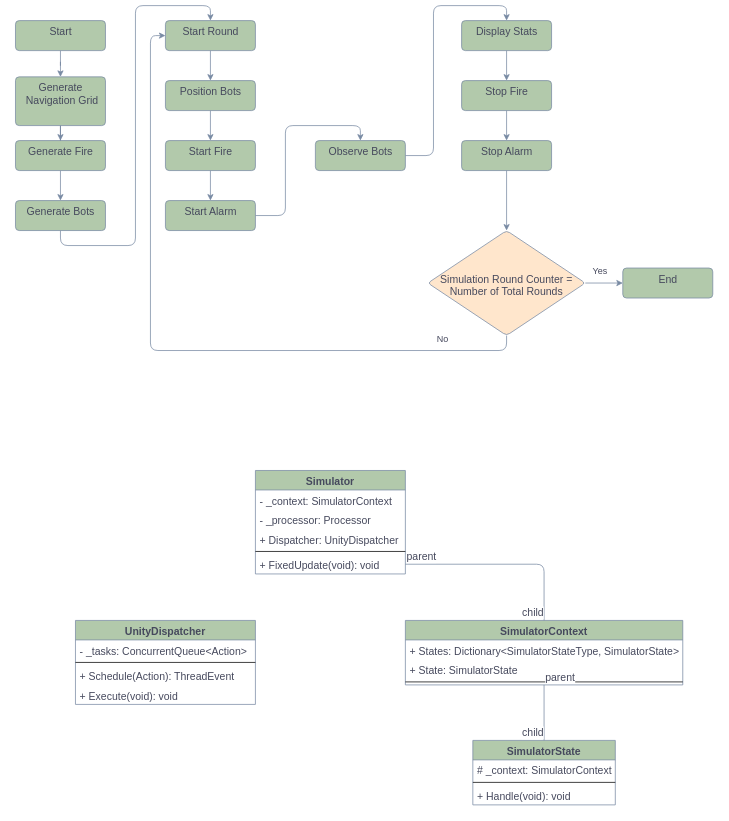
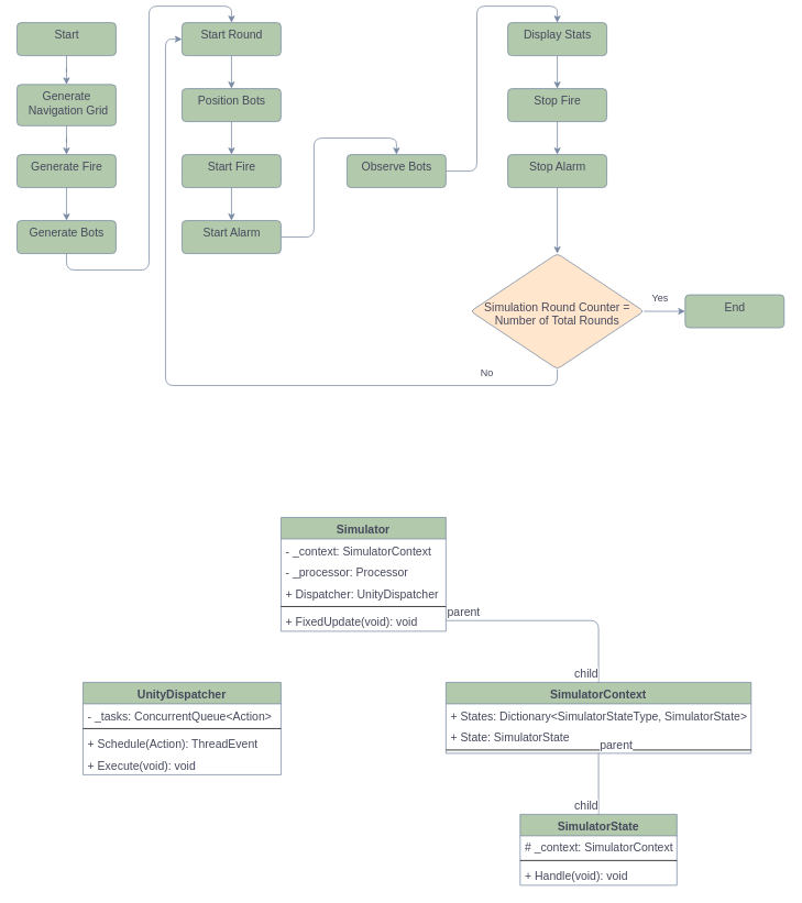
  <mxCell id="0" />
  <mxCell id="1" parent="0" />
  <mxCell id="2" style="edgeStyle=orthogonalEdgeStyle;rounded=0;orthogonalLoop=1;jettySize=auto;html=1;entryX=0.5;entryY=0;entryDx=0;entryDy=0;strokeColor=#788AA3;fontColor=#46495D;" parent="1" source="3" target="29" edge="1"><mxGeometry relative="1" as="geometry" /></mxCell>
  <mxCell id="3" value="Start" style="html=1;align=center;verticalAlign=top;rounded=1;absoluteArcSize=1;arcSize=10;dashed=0;sketch=0;fontSize=14;fontColor=#46495D;strokeColor=#788AA3;fillColor=#B2C9AB;" parent="1" vertex="1"><mxGeometry x="20" y="20" width="120" height="40" as="geometry" /></mxCell>
  <mxCell id="4" style="edgeStyle=orthogonalEdgeStyle;curved=0;rounded=1;sketch=0;orthogonalLoop=1;jettySize=auto;html=1;entryX=0.5;entryY=0;entryDx=0;entryDy=0;fontColor=#46495D;strokeColor=#788AA3;fillColor=#B2C9AB;" parent="1" source="5" target="7" edge="1"><mxGeometry relative="1" as="geometry" /></mxCell>
  <mxCell id="5" value="Generate Fire" style="html=1;align=center;verticalAlign=top;rounded=1;absoluteArcSize=1;arcSize=10;dashed=0;sketch=0;fontSize=14;fontColor=#46495D;strokeColor=#788AA3;fillColor=#B2C9AB;" parent="1" vertex="1"><mxGeometry x="20" y="180" width="120" height="40" as="geometry" /></mxCell>
  <mxCell id="6" style="edgeStyle=orthogonalEdgeStyle;curved=0;rounded=1;sketch=0;orthogonalLoop=1;jettySize=auto;html=1;exitX=0.5;exitY=1;exitDx=0;exitDy=0;fontColor=#46495D;strokeColor=#788AA3;fillColor=#B2C9AB;entryX=0.5;entryY=0;entryDx=0;entryDy=0;" parent="1" source="7" target="31" edge="1"><mxGeometry relative="1" as="geometry"><mxPoint x="180" y="-10" as="targetPoint" /></mxGeometry></mxCell>
  <mxCell id="7" value="Generate Bots" style="html=1;align=center;verticalAlign=top;rounded=1;absoluteArcSize=1;arcSize=10;dashed=0;sketch=0;fontSize=14;fontColor=#46495D;strokeColor=#788AA3;fillColor=#B2C9AB;" parent="1" vertex="1"><mxGeometry x="20" y="260" width="120" height="40" as="geometry" /></mxCell>
  <mxCell id="8" style="edgeStyle=orthogonalEdgeStyle;curved=0;rounded=1;sketch=0;orthogonalLoop=1;jettySize=auto;html=1;entryX=0.5;entryY=0;entryDx=0;entryDy=0;fontColor=#46495D;strokeColor=#788AA3;fillColor=#B2C9AB;" parent="1" source="9" target="11" edge="1"><mxGeometry relative="1" as="geometry" /></mxCell>
  <mxCell id="9" value="Start Fire" style="html=1;align=center;verticalAlign=top;rounded=1;absoluteArcSize=1;arcSize=10;dashed=0;sketch=0;fontSize=14;fontColor=#46495D;strokeColor=#788AA3;fillColor=#B2C9AB;" parent="1" vertex="1"><mxGeometry x="220" y="180" width="120" height="40" as="geometry" /></mxCell>
  <mxCell id="10" style="edgeStyle=orthogonalEdgeStyle;curved=0;rounded=1;sketch=0;orthogonalLoop=1;jettySize=auto;html=1;entryX=0.5;entryY=0;entryDx=0;entryDy=0;fontColor=#46495D;strokeColor=#788AA3;fillColor=#B2C9AB;" parent="1" source="11" target="13" edge="1"><mxGeometry relative="1" as="geometry"><mxPoint x="280" y="300" as="targetPoint" /><Array as="points"><mxPoint x="280" y="280" /><mxPoint x="380" y="280" /><mxPoint x="380" y="160" /><mxPoint x="480" y="160" /></Array></mxGeometry></mxCell>
  <mxCell id="11" value="Start Alarm" style="html=1;align=center;verticalAlign=top;rounded=1;absoluteArcSize=1;arcSize=10;dashed=0;sketch=0;fontSize=14;fontColor=#46495D;strokeColor=#788AA3;fillColor=#B2C9AB;" parent="1" vertex="1"><mxGeometry x="220" y="260" width="120" height="40" as="geometry" /></mxCell>
  <mxCell id="12" style="edgeStyle=orthogonalEdgeStyle;curved=0;rounded=1;sketch=0;orthogonalLoop=1;jettySize=auto;html=1;entryX=0.5;entryY=0;entryDx=0;entryDy=0;fontColor=#46495D;strokeColor=#788AA3;fillColor=#B2C9AB;" parent="1" source="13" target="15" edge="1"><mxGeometry relative="1" as="geometry" /></mxCell>
  <mxCell id="13" value="Observe Bots" style="html=1;align=center;verticalAlign=top;rounded=1;absoluteArcSize=1;arcSize=10;dashed=0;sketch=0;fontSize=14;fontColor=#46495D;strokeColor=#788AA3;fillColor=#B2C9AB;" parent="1" vertex="1"><mxGeometry x="420" y="180" width="120" height="40" as="geometry" /></mxCell>
  <mxCell id="14" style="edgeStyle=orthogonalEdgeStyle;curved=0;rounded=1;sketch=0;orthogonalLoop=1;jettySize=auto;html=1;entryX=0.5;entryY=0;entryDx=0;entryDy=0;fontColor=#46495D;strokeColor=#788AA3;fillColor=#B2C9AB;" parent="1" source="15" target="17" edge="1"><mxGeometry relative="1" as="geometry" /></mxCell>
  <mxCell id="15" value="Display Stats" style="html=1;align=center;verticalAlign=top;rounded=1;absoluteArcSize=1;arcSize=10;dashed=0;sketch=0;fontSize=14;fontColor=#46495D;strokeColor=#788AA3;fillColor=#B2C9AB;" parent="1" vertex="1"><mxGeometry x="615" y="20" width="120" height="40" as="geometry" /></mxCell>
  <mxCell id="16" style="edgeStyle=orthogonalEdgeStyle;curved=0;rounded=1;sketch=0;orthogonalLoop=1;jettySize=auto;html=1;entryX=0.5;entryY=0;entryDx=0;entryDy=0;fontColor=#46495D;strokeColor=#788AA3;fillColor=#B2C9AB;" parent="1" source="17" target="21" edge="1"><mxGeometry relative="1" as="geometry" /></mxCell>
  <mxCell id="17" value="Stop Fire" style="html=1;align=center;verticalAlign=top;rounded=1;absoluteArcSize=1;arcSize=10;dashed=0;sketch=0;fontSize=14;fontColor=#46495D;strokeColor=#788AA3;fillColor=#B2C9AB;" parent="1" vertex="1"><mxGeometry x="615" y="100" width="120" height="40" as="geometry" /></mxCell>
  <mxCell id="18" style="edgeStyle=orthogonalEdgeStyle;curved=0;rounded=1;sketch=0;orthogonalLoop=1;jettySize=auto;html=1;entryX=0.5;entryY=0;entryDx=0;entryDy=0;fontColor=#46495D;strokeColor=#788AA3;fillColor=#B2C9AB;" parent="1" source="19" target="9" edge="1"><mxGeometry relative="1" as="geometry" /></mxCell>
  <mxCell id="19" value="Position Bots" style="html=1;align=center;verticalAlign=top;rounded=1;absoluteArcSize=1;arcSize=10;dashed=0;sketch=0;fontSize=14;fontColor=#46495D;strokeColor=#788AA3;fillColor=#B2C9AB;" parent="1" vertex="1"><mxGeometry x="220" y="100" width="120" height="40" as="geometry" /></mxCell>
  <mxCell id="20" style="edgeStyle=orthogonalEdgeStyle;curved=0;rounded=1;sketch=0;orthogonalLoop=1;jettySize=auto;html=1;entryX=0.5;entryY=0;entryDx=0;entryDy=0;fontColor=#46495D;strokeColor=#788AA3;fillColor=#B2C9AB;" parent="1" source="21" target="24" edge="1"><mxGeometry relative="1" as="geometry"><mxPoint x="675" y="220" as="targetPoint" /></mxGeometry></mxCell>
  <mxCell id="21" value="Stop Alarm" style="html=1;align=center;verticalAlign=top;rounded=1;absoluteArcSize=1;arcSize=10;dashed=0;sketch=0;fontSize=14;fontColor=#46495D;strokeColor=#788AA3;fillColor=#B2C9AB;" parent="1" vertex="1"><mxGeometry x="615" y="180" width="120" height="40" as="geometry" /></mxCell>
  <mxCell id="22" style="edgeStyle=orthogonalEdgeStyle;curved=0;rounded=1;sketch=0;orthogonalLoop=1;jettySize=auto;html=1;entryX=0;entryY=0.5;entryDx=0;entryDy=0;fontColor=#46495D;strokeColor=#788AA3;fillColor=#B2C9AB;" parent="1" source="24" target="25" edge="1"><mxGeometry relative="1" as="geometry" /></mxCell>
  <mxCell id="23" style="edgeStyle=orthogonalEdgeStyle;curved=0;rounded=1;sketch=0;orthogonalLoop=1;jettySize=auto;html=1;fontColor=#46495D;strokeColor=#788AA3;fillColor=#B2C9AB;entryX=0;entryY=0.5;entryDx=0;entryDy=0;" parent="1" source="24" target="31" edge="1"><mxGeometry relative="1" as="geometry"><Array as="points"><mxPoint x="675" y="460" /><mxPoint x="200" y="460" /><mxPoint x="200" y="40" /></Array><mxPoint x="180" y="450" as="targetPoint" /></mxGeometry></mxCell>
  <mxCell id="24" value="&lt;br&gt;&lt;br&gt;&lt;br&gt;Simulation Round Counter = Number of Total Rounds" style="rhombus;whiteSpace=wrap;html=1;fontSize=14;verticalAlign=top;fillColor=#ffe6cc;strokeColor=#788AA3;fontColor=#46495D;rounded=1;arcSize=10;dashed=0;sketch=0;" parent="1" vertex="1"><mxGeometry x="570" y="300" width="210" height="140" as="geometry" /></mxCell>
  <mxCell id="25" value="End" style="html=1;align=center;verticalAlign=top;rounded=1;absoluteArcSize=1;arcSize=10;dashed=0;sketch=0;fontSize=14;fontColor=#46495D;strokeColor=#788AA3;fillColor=#B2C9AB;" parent="1" vertex="1"><mxGeometry x="830" y="350" width="120" height="40" as="geometry" /></mxCell>
  <mxCell id="26" value="Yes" style="text;html=1;strokeColor=none;fillColor=none;align=center;verticalAlign=middle;whiteSpace=wrap;rounded=0;sketch=0;fontColor=#46495D;" parent="1" vertex="1"><mxGeometry x="770" y="340" width="60" height="30" as="geometry" /></mxCell>
  <mxCell id="27" value="No" style="text;html=1;strokeColor=none;fillColor=none;align=center;verticalAlign=middle;whiteSpace=wrap;rounded=0;sketch=0;fontColor=#46495D;" parent="1" vertex="1"><mxGeometry x="560" y="430" width="60" height="30" as="geometry" /></mxCell>
  <mxCell id="28" style="edgeStyle=orthogonalEdgeStyle;rounded=0;orthogonalLoop=1;jettySize=auto;html=1;entryX=0.5;entryY=0;entryDx=0;entryDy=0;strokeColor=#788AA3;fontColor=#46495D;" parent="1" source="29" target="5" edge="1"><mxGeometry relative="1" as="geometry" /></mxCell>
- <mxCell id="29" value="Generate&lt;br&gt;&amp;nbsp;Navigation Grid" style="html=1;align=center;verticalAlign=top;rounded=1;absoluteArcSize=1;arcSize=10;dashed=0;sketch=0;fontSize=14;fontColor=#46495D;strokeColor=#788AA3;fillColor=#B2C9AB;" parent="1" vertex="1"><mxGeometry x="20" y="95" width="120" height="65" as="geometry" /></mxCell>
+ <mxCell id="29" value="Generate&lt;br&gt;&amp;nbsp;Navigation Grid" style="html=1;align=center;verticalAlign=top;rounded=1;absoluteArcSize=1;arcSize=10;dashed=0;sketch=0;fontSize=14;fontColor=#46495D;strokeColor=#788AA3;fillColor=#B2C9AB;" parent="1" vertex="1"><mxGeometry x="20" y="95" width="120" height="50" as="geometry" /></mxCell>
  <mxCell id="30" style="edgeStyle=orthogonalEdgeStyle;rounded=0;orthogonalLoop=1;jettySize=auto;html=1;entryX=0.5;entryY=0;entryDx=0;entryDy=0;strokeColor=#788AA3;fontColor=#46495D;" parent="1" source="31" target="19" edge="1"><mxGeometry relative="1" as="geometry" /></mxCell>
  <mxCell id="31" value="Start Round" style="html=1;align=center;verticalAlign=top;rounded=1;absoluteArcSize=1;arcSize=10;dashed=0;sketch=0;fontSize=14;fontColor=#46495D;strokeColor=#788AA3;fillColor=#B2C9AB;" parent="1" vertex="1"><mxGeometry x="220" y="20" width="120" height="40" as="geometry" /></mxCell>
  <mxCell id="32" value="Simulator" style="swimlane;fontStyle=1;align=center;verticalAlign=top;childLayout=stackLayout;horizontal=1;startSize=26;horizontalStack=0;resizeParent=1;resizeParentMax=0;resizeLast=0;collapsible=1;marginBottom=0;rounded=0;sketch=0;fontSize=14;fontColor=#46495D;strokeColor=#788AA3;fillColor=#B2C9AB;" vertex="1" parent="1"><mxGeometry x="340" y="620" width="200" height="138" as="geometry" /></mxCell>
  <mxCell id="33" value="- _context: SimulatorContext" style="text;strokeColor=none;fillColor=none;align=left;verticalAlign=top;spacingLeft=4;spacingRight=4;overflow=hidden;rotatable=0;points=[[0,0.5],[1,0.5]];portConstraint=eastwest;rounded=0;sketch=0;fontSize=14;fontColor=#46495D;" vertex="1" parent="32"><mxGeometry y="26" width="200" height="26" as="geometry" /></mxCell>
  <mxCell id="34" value="- _processor: Processor" style="text;strokeColor=none;fillColor=none;align=left;verticalAlign=top;spacingLeft=4;spacingRight=4;overflow=hidden;rotatable=0;points=[[0,0.5],[1,0.5]];portConstraint=eastwest;rounded=0;sketch=0;fontSize=14;fontColor=#46495D;" vertex="1" parent="32"><mxGeometry y="52" width="200" height="26" as="geometry" /></mxCell>
  <mxCell id="35" value="+ Dispatcher: UnityDispatcher" style="text;strokeColor=none;fillColor=none;align=left;verticalAlign=top;spacingLeft=4;spacingRight=4;overflow=hidden;rotatable=0;points=[[0,0.5],[1,0.5]];portConstraint=eastwest;rounded=0;sketch=0;fontSize=14;fontColor=#46495D;" vertex="1" parent="32"><mxGeometry y="78" width="200" height="26" as="geometry" /></mxCell>
  <mxCell id="36" value="" style="line;strokeWidth=1;fillColor=none;align=left;verticalAlign=middle;spacingTop=-1;spacingLeft=3;spacingRight=3;rotatable=0;labelPosition=right;points=[];portConstraint=eastwest;rounded=0;sketch=0;fontSize=14;fontColor=#46495D;" vertex="1" parent="32"><mxGeometry y="104" width="200" height="8" as="geometry" /></mxCell>
  <mxCell id="37" value="+ FixedUpdate(void): void" style="text;strokeColor=none;fillColor=none;align=left;verticalAlign=top;spacingLeft=4;spacingRight=4;overflow=hidden;rotatable=0;points=[[0,0.5],[1,0.5]];portConstraint=eastwest;rounded=0;sketch=0;fontSize=14;fontColor=#46495D;" vertex="1" parent="32"><mxGeometry y="112" width="200" height="26" as="geometry" /></mxCell>
  <mxCell id="38" value="SimulatorContext" style="swimlane;fontStyle=1;align=center;verticalAlign=top;childLayout=stackLayout;horizontal=1;startSize=26;horizontalStack=0;resizeParent=1;resizeParentMax=0;resizeLast=0;collapsible=1;marginBottom=0;rounded=0;sketch=0;fontSize=14;fontColor=#46495D;strokeColor=#788AA3;fillColor=#B2C9AB;" vertex="1" parent="1"><mxGeometry x="540" y="820" width="370" height="86" as="geometry" /></mxCell>
  <mxCell id="39" value="+ States: Dictionary&lt;SimulatorStateType, SimulatorState&gt;" style="text;strokeColor=none;fillColor=none;align=left;verticalAlign=top;spacingLeft=4;spacingRight=4;overflow=hidden;rotatable=0;points=[[0,0.5],[1,0.5]];portConstraint=eastwest;rounded=0;sketch=0;fontSize=14;fontColor=#46495D;" vertex="1" parent="38"><mxGeometry y="26" width="370" height="26" as="geometry" /></mxCell>
  <mxCell id="40" value="+ State: SimulatorState" style="text;strokeColor=none;fillColor=none;align=left;verticalAlign=top;spacingLeft=4;spacingRight=4;overflow=hidden;rotatable=0;points=[[0,0.5],[1,0.5]];portConstraint=eastwest;rounded=0;sketch=0;fontSize=14;fontColor=#46495D;" vertex="1" parent="38"><mxGeometry y="52" width="370" height="26" as="geometry" /></mxCell>
  <mxCell id="41" value="" style="line;strokeWidth=1;fillColor=none;align=left;verticalAlign=middle;spacingTop=-1;spacingLeft=3;spacingRight=3;rotatable=0;labelPosition=right;points=[];portConstraint=eastwest;rounded=0;sketch=0;fontSize=14;fontColor=#46495D;" vertex="1" parent="38"><mxGeometry y="78" width="370" height="8" as="geometry" /></mxCell>
  <mxCell id="42" value="" style="endArrow=none;html=1;edgeStyle=orthogonalEdgeStyle;rounded=1;sketch=0;fontSize=14;fontColor=#46495D;strokeColor=#788AA3;fillColor=#B2C9AB;curved=0;entryX=0.5;entryY=0;entryDx=0;entryDy=0;exitX=1;exitY=0.5;exitDx=0;exitDy=0;" edge="1" parent="1" source="37" target="38"><mxGeometry relative="1" as="geometry"><mxPoint x="150" y="990" as="sourcePoint" /><mxPoint x="310" y="990" as="targetPoint" /></mxGeometry></mxCell>
  <mxCell id="43" value="parent" style="edgeLabel;resizable=0;html=1;align=left;verticalAlign=bottom;rounded=0;sketch=0;fontSize=14;fontColor=#46495D;strokeColor=#788AA3;fillColor=#B2C9AB;" connectable="0" vertex="1" parent="42"><mxGeometry x="-1" relative="1" as="geometry" /></mxCell>
  <mxCell id="44" value="child" style="edgeLabel;resizable=0;html=1;align=right;verticalAlign=bottom;rounded=0;sketch=0;fontSize=14;fontColor=#46495D;strokeColor=#788AA3;fillColor=#B2C9AB;" connectable="0" vertex="1" parent="42"><mxGeometry x="1" relative="1" as="geometry" /></mxCell>
  <mxCell id="45" value="UnityDispatcher" style="swimlane;fontStyle=1;align=center;verticalAlign=top;childLayout=stackLayout;horizontal=1;startSize=26;horizontalStack=0;resizeParent=1;resizeParentMax=0;resizeLast=0;collapsible=1;marginBottom=0;rounded=0;sketch=0;fontSize=14;fontColor=#46495D;strokeColor=#788AA3;fillColor=#B2C9AB;" vertex="1" parent="1"><mxGeometry x="100" y="820" width="240" height="112" as="geometry" /></mxCell>
  <mxCell id="46" value="- _tasks: ConcurrentQueue&lt;Action&gt;" style="text;strokeColor=none;fillColor=none;align=left;verticalAlign=top;spacingLeft=4;spacingRight=4;overflow=hidden;rotatable=0;points=[[0,0.5],[1,0.5]];portConstraint=eastwest;rounded=0;sketch=0;fontSize=14;fontColor=#46495D;" vertex="1" parent="45"><mxGeometry y="26" width="240" height="26" as="geometry" /></mxCell>
  <mxCell id="47" value="" style="line;strokeWidth=1;fillColor=none;align=left;verticalAlign=middle;spacingTop=-1;spacingLeft=3;spacingRight=3;rotatable=0;labelPosition=right;points=[];portConstraint=eastwest;rounded=0;sketch=0;fontSize=14;fontColor=#46495D;" vertex="1" parent="45"><mxGeometry y="52" width="240" height="8" as="geometry" /></mxCell>
  <mxCell id="48" value="+ Schedule(Action): ThreadEvent" style="text;strokeColor=none;fillColor=none;align=left;verticalAlign=top;spacingLeft=4;spacingRight=4;overflow=hidden;rotatable=0;points=[[0,0.5],[1,0.5]];portConstraint=eastwest;rounded=0;sketch=0;fontSize=14;fontColor=#46495D;" vertex="1" parent="45"><mxGeometry y="60" width="240" height="26" as="geometry" /></mxCell>
  <mxCell id="49" value="+ Execute(void): void" style="text;strokeColor=none;fillColor=none;align=left;verticalAlign=top;spacingLeft=4;spacingRight=4;overflow=hidden;rotatable=0;points=[[0,0.5],[1,0.5]];portConstraint=eastwest;rounded=0;sketch=0;fontSize=14;fontColor=#46495D;" vertex="1" parent="45"><mxGeometry y="86" width="240" height="26" as="geometry" /></mxCell>
  <mxCell id="50" value="SimulatorState" style="swimlane;fontStyle=1;align=center;verticalAlign=top;childLayout=stackLayout;horizontal=1;startSize=26;horizontalStack=0;resizeParent=1;resizeParentMax=0;resizeLast=0;collapsible=1;marginBottom=0;rounded=0;sketch=0;fontSize=14;fontColor=#46495D;strokeColor=#788AA3;fillColor=#B2C9AB;" vertex="1" parent="1"><mxGeometry x="630" y="980" width="190" height="86" as="geometry" /></mxCell>
  <mxCell id="51" value="# _context: SimulatorContext" style="text;strokeColor=none;fillColor=none;align=left;verticalAlign=top;spacingLeft=4;spacingRight=4;overflow=hidden;rotatable=0;points=[[0,0.5],[1,0.5]];portConstraint=eastwest;rounded=0;sketch=0;fontSize=14;fontColor=#46495D;" vertex="1" parent="50"><mxGeometry y="26" width="190" height="26" as="geometry" /></mxCell>
  <mxCell id="52" value="" style="line;strokeWidth=1;fillColor=none;align=left;verticalAlign=middle;spacingTop=-1;spacingLeft=3;spacingRight=3;rotatable=0;labelPosition=right;points=[];portConstraint=eastwest;rounded=0;sketch=0;fontSize=14;fontColor=#46495D;" vertex="1" parent="50"><mxGeometry y="52" width="190" height="8" as="geometry" /></mxCell>
  <mxCell id="53" value="+ Handle(void): void" style="text;strokeColor=none;fillColor=none;align=left;verticalAlign=top;spacingLeft=4;spacingRight=4;overflow=hidden;rotatable=0;points=[[0,0.5],[1,0.5]];portConstraint=eastwest;rounded=0;sketch=0;fontSize=14;fontColor=#46495D;" vertex="1" parent="50"><mxGeometry y="60" width="190" height="26" as="geometry" /></mxCell>
  <mxCell id="54" value="" style="endArrow=none;html=1;edgeStyle=orthogonalEdgeStyle;rounded=1;sketch=0;fontSize=14;fontColor=#46495D;strokeColor=#788AA3;fillColor=#B2C9AB;curved=0;entryX=0.5;entryY=0;entryDx=0;entryDy=0;exitX=0.5;exitY=1;exitDx=0;exitDy=0;" edge="1" parent="1" source="38" target="50"><mxGeometry relative="1" as="geometry"><mxPoint x="550" y="755" as="sourcePoint" /><mxPoint x="735" y="830" as="targetPoint" /></mxGeometry></mxCell>
  <mxCell id="55" value="parent" style="edgeLabel;resizable=0;html=1;align=left;verticalAlign=bottom;rounded=0;sketch=0;fontSize=14;fontColor=#46495D;strokeColor=#788AA3;fillColor=#B2C9AB;" connectable="0" vertex="1" parent="54"><mxGeometry x="-1" relative="1" as="geometry" /></mxCell>
  <mxCell id="56" value="child" style="edgeLabel;resizable=0;html=1;align=right;verticalAlign=bottom;rounded=0;sketch=0;fontSize=14;fontColor=#46495D;strokeColor=#788AA3;fillColor=#B2C9AB;" connectable="0" vertex="1" parent="54"><mxGeometry x="1" relative="1" as="geometry" /></mxCell>
